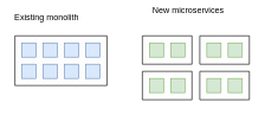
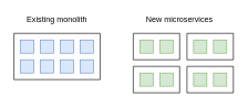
  <mxCell id="0" />
  <mxCell id="1" parent="0" />
  <mxCell id="2" value="" style="verticalLabelPosition=bottom;verticalAlign=top;html=1;shape=mxgraph.basic.patternFillRect;fillStyle=diagGrid;step=5;fillStrokeWidth=0.2;fillStrokeColor=#dddddd;" parent="1" vertex="1"><mxGeometry x="20" y="50" width="130" height="70" as="geometry" /></mxCell>
  <mxCell id="3" value="" style="verticalLabelPosition=bottom;verticalAlign=top;html=1;shape=mxgraph.basic.patternFillRect;fillStyle=diag;step=5;fillStrokeWidth=0.2;fillStrokeColor=#dddddd;" parent="1" vertex="1"><mxGeometry x="200" y="50" width="70" height="40" as="geometry" /></mxCell>
  <mxCell id="4" value="" style="whiteSpace=wrap;html=1;aspect=fixed;fillColor=#dae8fc;strokeColor=#6c8ebf;" parent="1" vertex="1"><mxGeometry x="30" y="60" width="20" height="20" as="geometry" /></mxCell>
  <mxCell id="5" value="" style="whiteSpace=wrap;html=1;aspect=fixed;fillColor=#dae8fc;strokeColor=#6c8ebf;" parent="1" vertex="1"><mxGeometry x="60" y="60" width="20" height="20" as="geometry" /></mxCell>
  <mxCell id="6" value="" style="whiteSpace=wrap;html=1;aspect=fixed;fillColor=#dae8fc;strokeColor=#6c8ebf;" parent="1" vertex="1"><mxGeometry x="90" y="60" width="20" height="20" as="geometry" /></mxCell>
  <mxCell id="7" value="" style="whiteSpace=wrap;html=1;aspect=fixed;fillColor=#dae8fc;strokeColor=#6c8ebf;" parent="1" vertex="1"><mxGeometry x="120" y="60" width="20" height="20" as="geometry" /></mxCell>
  <mxCell id="8" value="" style="whiteSpace=wrap;html=1;aspect=fixed;fillColor=#dae8fc;strokeColor=#6c8ebf;" parent="1" vertex="1"><mxGeometry x="30" y="90" width="20" height="20" as="geometry" /></mxCell>
  <mxCell id="9" value="" style="whiteSpace=wrap;html=1;aspect=fixed;fillColor=#dae8fc;strokeColor=#6c8ebf;" parent="1" vertex="1"><mxGeometry x="60" y="90" width="20" height="20" as="geometry" /></mxCell>
  <mxCell id="10" value="" style="whiteSpace=wrap;html=1;aspect=fixed;fillColor=#dae8fc;strokeColor=#6c8ebf;" parent="1" vertex="1"><mxGeometry x="90" y="90" width="20" height="20" as="geometry" /></mxCell>
  <mxCell id="11" value="" style="whiteSpace=wrap;html=1;aspect=fixed;fillColor=#dae8fc;strokeColor=#6c8ebf;" parent="1" vertex="1"><mxGeometry x="120" y="90" width="20" height="20" as="geometry" /></mxCell>
  <mxCell id="12" value="" style="whiteSpace=wrap;html=1;aspect=fixed;fillColor=#d5e8d4;strokeColor=#82b366;" parent="1" vertex="1"><mxGeometry x="210" y="60" width="20" height="20" as="geometry" /></mxCell>
  <mxCell id="13" value="" style="whiteSpace=wrap;html=1;aspect=fixed;fillColor=#d5e8d4;strokeColor=#82b366;" parent="1" vertex="1"><mxGeometry x="240" y="60" width="20" height="20" as="geometry" /></mxCell>
  <mxCell id="14" value="" style="verticalLabelPosition=bottom;verticalAlign=top;html=1;shape=mxgraph.basic.patternFillRect;fillStyle=diag;step=5;fillStrokeWidth=0.2;fillStrokeColor=#dddddd;" parent="1" vertex="1"><mxGeometry x="200" y="100" width="70" height="40" as="geometry" /></mxCell>
  <mxCell id="15" value="" style="whiteSpace=wrap;html=1;aspect=fixed;fillColor=#d5e8d4;strokeColor=#82b366;" parent="1" vertex="1"><mxGeometry x="210" y="110" width="20" height="20" as="geometry" /></mxCell>
  <mxCell id="16" value="" style="whiteSpace=wrap;html=1;aspect=fixed;fillColor=#d5e8d4;strokeColor=#82b366;" parent="1" vertex="1"><mxGeometry x="240" y="110" width="20" height="20" as="geometry" /></mxCell>
  <mxCell id="17" value="" style="verticalLabelPosition=bottom;verticalAlign=top;html=1;shape=mxgraph.basic.patternFillRect;fillStyle=diag;step=5;fillStrokeWidth=0.2;fillStrokeColor=#dddddd;" parent="1" vertex="1"><mxGeometry x="281" y="50" width="70" height="40" as="geometry" /></mxCell>
  <mxCell id="18" value="" style="whiteSpace=wrap;html=1;aspect=fixed;fillColor=#d5e8d4;strokeColor=#82b366;" parent="1" vertex="1"><mxGeometry x="291" y="60" width="20" height="20" as="geometry" /></mxCell>
  <mxCell id="19" value="" style="whiteSpace=wrap;html=1;aspect=fixed;fillColor=#d5e8d4;strokeColor=#82b366;" parent="1" vertex="1"><mxGeometry x="321" y="60" width="20" height="20" as="geometry" /></mxCell>
  <mxCell id="20" value="" style="verticalLabelPosition=bottom;verticalAlign=top;html=1;shape=mxgraph.basic.patternFillRect;fillStyle=diag;step=5;fillStrokeWidth=0.2;fillStrokeColor=#dddddd;" parent="1" vertex="1"><mxGeometry x="281" y="100" width="70" height="40" as="geometry" /></mxCell>
  <mxCell id="21" value="" style="whiteSpace=wrap;html=1;aspect=fixed;fillColor=#d5e8d4;strokeColor=#82b366;" parent="1" vertex="1"><mxGeometry x="291" y="110" width="20" height="20" as="geometry" /></mxCell>
  <mxCell id="22" value="" style="whiteSpace=wrap;html=1;aspect=fixed;fillColor=#d5e8d4;strokeColor=#82b366;" parent="1" vertex="1"><mxGeometry x="321" y="110" width="20" height="20" as="geometry" /></mxCell>
- <mxCell id="23" value="Existing monolith" style="text;html=1;strokeColor=none;fillColor=none;align=center;verticalAlign=middle;whiteSpace=wrap;rounded=0;" parent="1" vertex="1"><mxGeometry x="5" y="15" width="120" height="20" as="geometry" /></mxCell>
- <mxCell id="24" value="New microservices" style="text;html=1;strokeColor=none;fillColor=none;align=center;verticalAlign=middle;whiteSpace=wrap;rounded=0;" parent="1" vertex="1"><mxGeometry x="205" y="5" width="120" height="20" as="geometry" /></mxCell>
+ <mxCell id="23" value="Existing monolith" style="text;html=1;strokeColor=none;fillColor=none;align=center;verticalAlign=middle;whiteSpace=wrap;rounded=0;" parent="1" vertex="1"><mxGeometry x="25" y="20" width="120" height="20" as="geometry" /></mxCell>
+ <mxCell id="24" value="New microservices" style="text;html=1;strokeColor=none;fillColor=none;align=center;verticalAlign=middle;whiteSpace=wrap;rounded=0;" parent="1" vertex="1"><mxGeometry x="210" y="20" width="120" height="20" as="geometry" /></mxCell>
